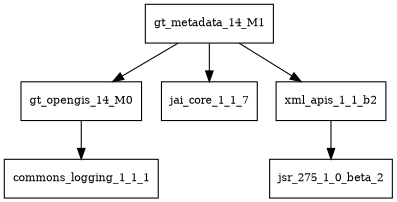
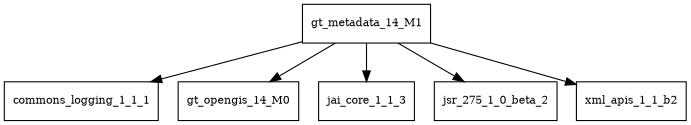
  digraph {
    node [fontsize=10.0 shape=box]
    gt_metadata_14_M1
    commons_logging_1_1_1
    n3 [label=gt_opengis_14_M0]
-   jai_core_1_1_3 [label=jai_core_1_1_7]
+   jai_core_1_1_3
    jsr_275_1_0_beta_2
    n6 [label=xml_apis_1_1_b2]
-   n3 -> commons_logging_1_1_1
+   gt_metadata_14_M1 -> commons_logging_1_1_1
    gt_metadata_14_M1 -> n3
    gt_metadata_14_M1 -> jai_core_1_1_3
-   n6 -> jsr_275_1_0_beta_2
+   gt_metadata_14_M1 -> jsr_275_1_0_beta_2
    gt_metadata_14_M1 -> n6
  }
